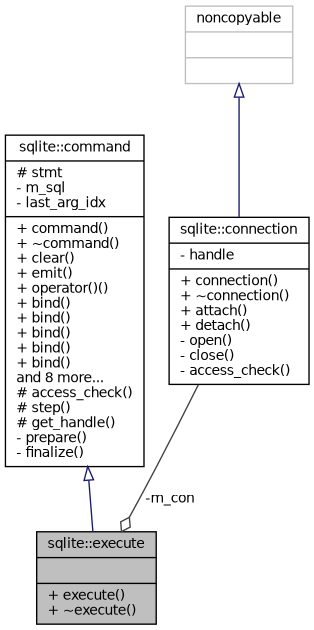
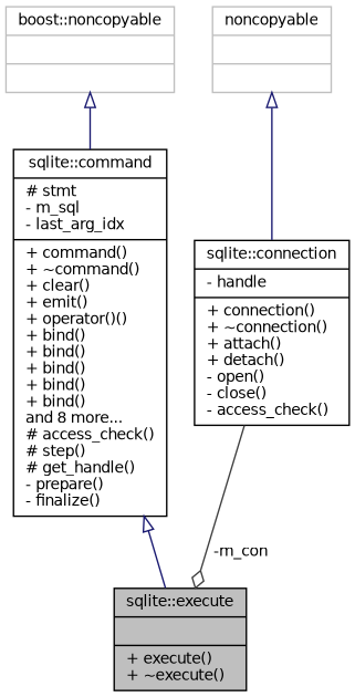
  digraph {
    node [color=black fontname=Helvetica fontsize=10 shape=record]
    edge [arrowtail=onormal color=midnightblue dir=back fontname=Helvetica fontsize=10 labelfontname=Helvetica labelfontsize=10 style=solid]
    n1 [fillcolor=grey75 fontcolor=black height=0.2 label="{sqlite::execute\n||+ execute()\l+ ~execute()\l}" style=filled width=0.4]
    n2 [height=0.2 label="{sqlite::command\n|# stmt\l- m_sql\l- last_arg_idx\l|+ command()\l+ ~command()\l+ clear()\l+ emit()\l+ operator()()\l+ bind()\l+ bind()\l+ bind()\l+ bind()\l+ bind()\land 8 more...\l# access_check()\l# step()\l# get_handle()\l- prepare()\l- finalize()\l}" width=0.4]
+   n3 [color=grey75 height=0.2 label="{boost::noncopyable\n||}" width=0.4]
    n4 [height=0.2 label="{sqlite::connection\n|- handle\l|+ connection()\l+ ~connection()\l+ attach()\l+ detach()\l- open()\l- close()\l- access_check()\l}" width=0.4]
    n5 [color=grey75 height=0.2 label="{noncopyable\n||}" width=0.4]
    n2 -> n1
+   n3 -> n2
    n4 -> n1 [arrowhead=odiamond color=grey25 label=" -m_con" arrowtail="" dir=""]
    n5 -> n4
  }
